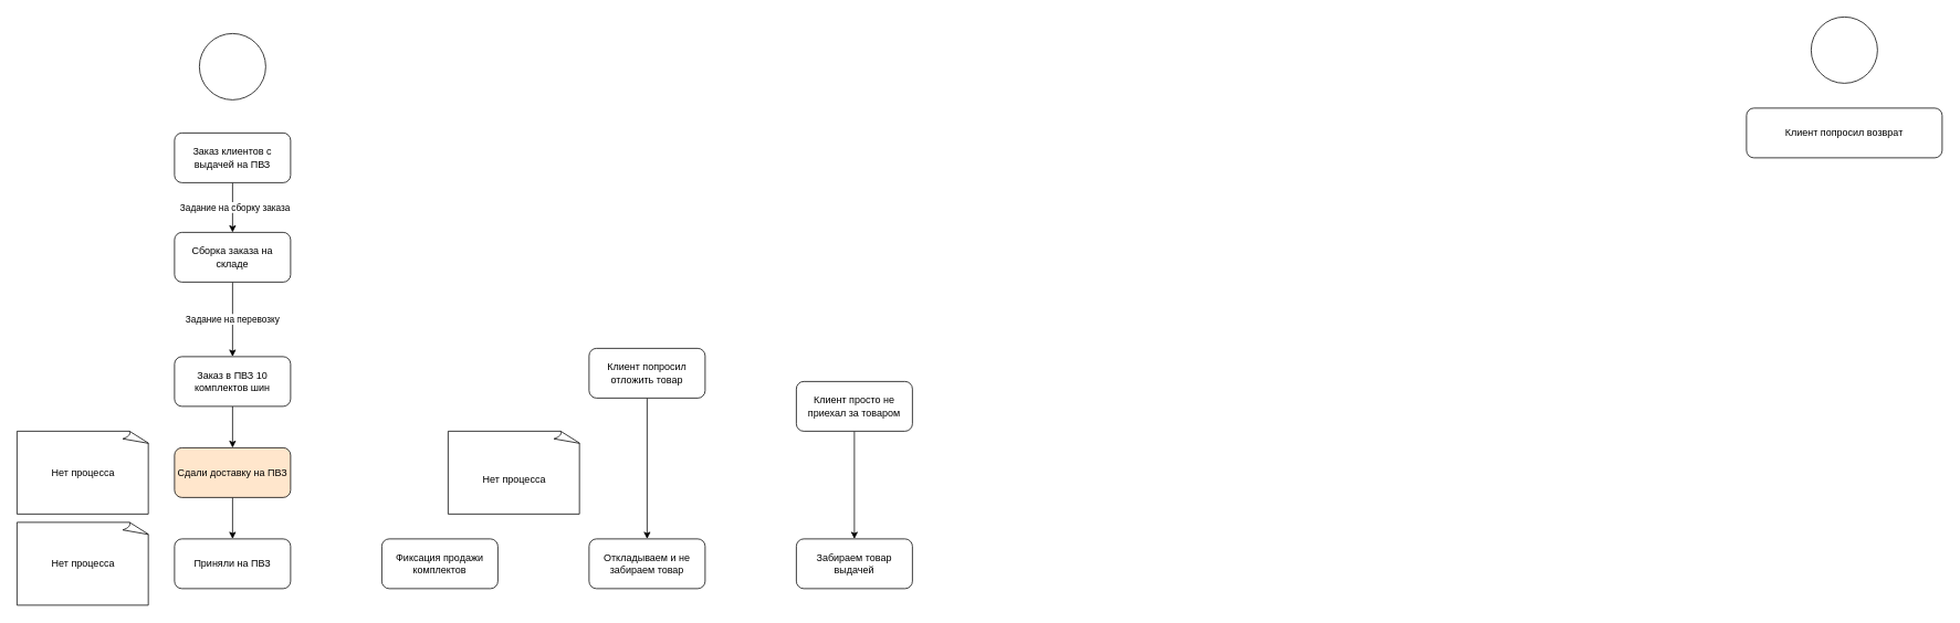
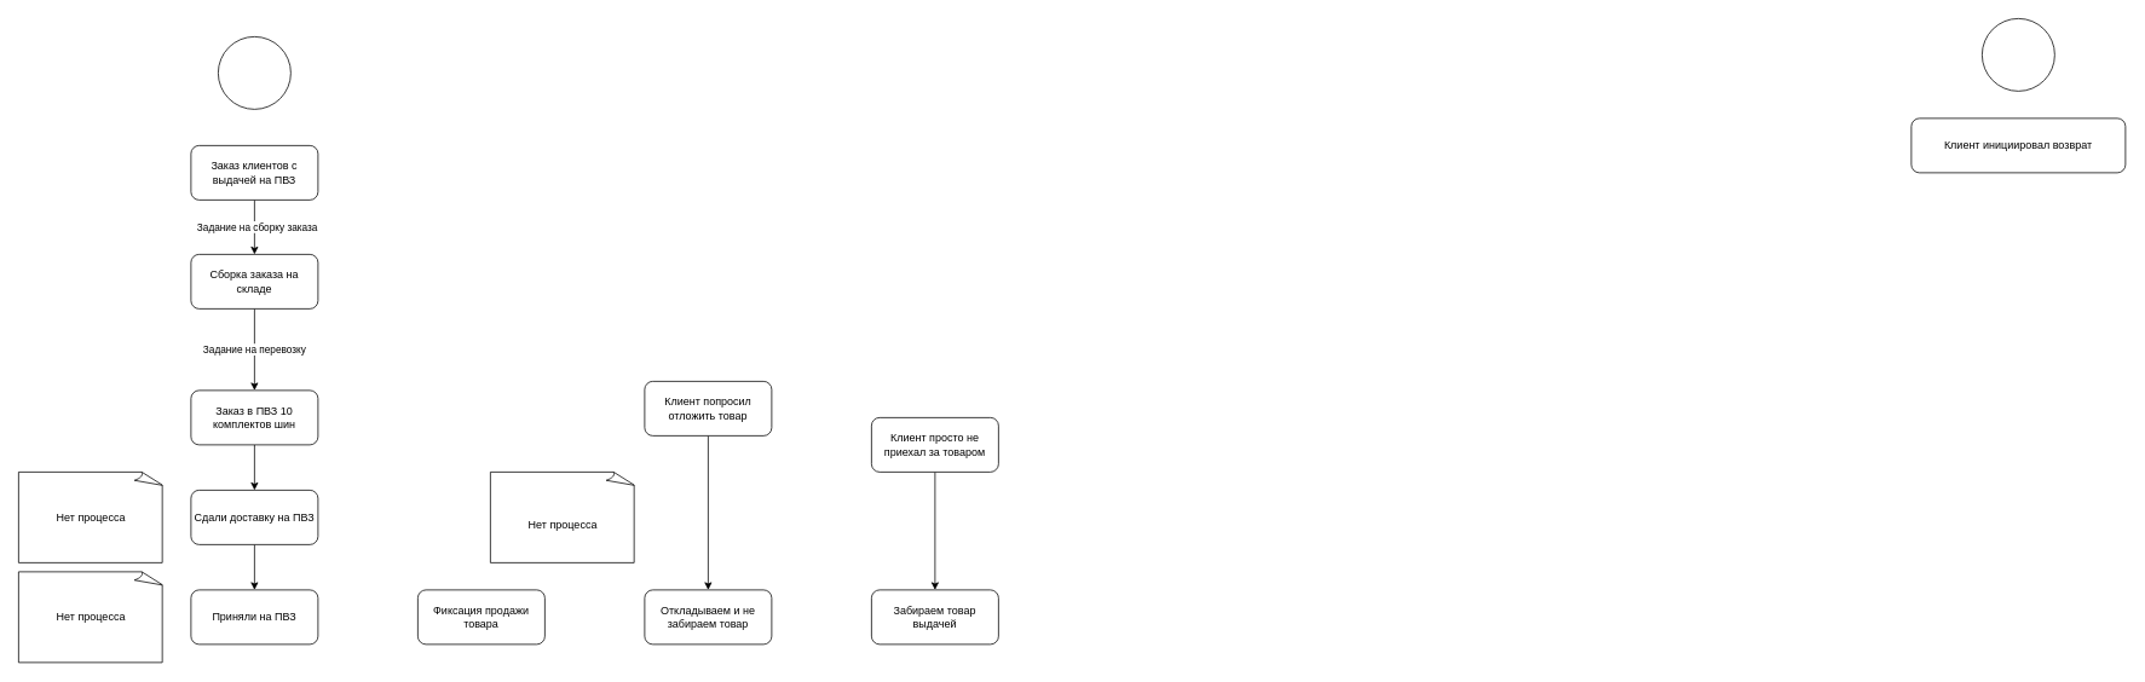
  <mxCell id="0" />
  <mxCell id="1" parent="0" />
  <mxCell id="2" value="" style="ellipse;whiteSpace=wrap;html=1;aspect=fixed;" vertex="1" parent="1"><mxGeometry x="2184" y="20" width="80" height="80" as="geometry" /></mxCell>
- <mxCell id="3" value="Клиент попросил возврат" style="rounded=1;whiteSpace=wrap;html=1;" vertex="1" parent="1"><mxGeometry x="2106" y="130" width="236" height="60" as="geometry" /></mxCell>
+ <mxCell id="3" value="Клиент инициировал возврат" style="rounded=1;whiteSpace=wrap;html=1;" vertex="1" parent="1"><mxGeometry x="2106" y="130" width="236" height="60" as="geometry" /></mxCell>
  <mxCell id="4" value="" style="ellipse;whiteSpace=wrap;html=1;aspect=fixed;" vertex="1" parent="1"><mxGeometry x="240" y="40" width="80" height="80" as="geometry" /></mxCell>
  <mxCell id="5" value="" style="edgeStyle=orthogonalEdgeStyle;rounded=0;orthogonalLoop=1;jettySize=auto;html=1;" edge="1" parent="1" source="6" target="15"><mxGeometry relative="1" as="geometry" /></mxCell>
  <mxCell id="6" value="Заказ в ПВЗ 10 комплектов шин" style="rounded=1;whiteSpace=wrap;html=1;" vertex="1" parent="1"><mxGeometry x="210" y="430" width="140" height="60" as="geometry" /></mxCell>
  <mxCell id="7" value="" style="edgeStyle=orthogonalEdgeStyle;rounded=0;orthogonalLoop=1;jettySize=auto;html=1;" edge="1" parent="1" source="9" target="11"><mxGeometry relative="1" as="geometry" /></mxCell>
  <mxCell id="8" value="Задание на сборку заказа" style="edgeLabel;html=1;align=center;verticalAlign=middle;resizable=0;points=[];" vertex="1" connectable="0" parent="7"><mxGeometry x="-0.033" y="2" relative="1" as="geometry"><mxPoint as="offset" /></mxGeometry></mxCell>
  <mxCell id="9" value="Заказ клиентов с выдачей на ПВЗ" style="rounded=1;whiteSpace=wrap;html=1;" vertex="1" parent="1"><mxGeometry x="210" y="160" width="140" height="60" as="geometry" /></mxCell>
  <mxCell id="10" value="Задание на перевозку" style="edgeStyle=orthogonalEdgeStyle;rounded=0;orthogonalLoop=1;jettySize=auto;html=1;" edge="1" parent="1" source="11" target="6"><mxGeometry relative="1" as="geometry"><Array as="points"><mxPoint x="280" y="390" /><mxPoint x="280" y="390" /></Array></mxGeometry></mxCell>
  <mxCell id="11" value="Сборка заказа на складе" style="rounded=1;whiteSpace=wrap;html=1;" vertex="1" parent="1"><mxGeometry x="210" y="280" width="140" height="60" as="geometry" /></mxCell>
  <mxCell id="12" value="Приняли на ПВЗ" style="rounded=1;whiteSpace=wrap;html=1;" vertex="1" parent="1"><mxGeometry x="210" y="650" width="140" height="60" as="geometry" /></mxCell>
  <mxCell id="13" value="Нет процесса" style="whiteSpace=wrap;html=1;shape=mxgraph.basic.document" vertex="1" parent="1"><mxGeometry x="20" y="630" width="160" height="100" as="geometry" /></mxCell>
  <mxCell id="14" value="" style="edgeStyle=orthogonalEdgeStyle;rounded=0;orthogonalLoop=1;jettySize=auto;html=1;" edge="1" parent="1" source="15" target="12"><mxGeometry relative="1" as="geometry" /></mxCell>
- <mxCell id="15" value="Сдали доставку на ПВЗ" style="rounded=1;whiteSpace=wrap;html=1;fillColor=#ffe6cc;" vertex="1" parent="1"><mxGeometry x="210" y="540" width="140" height="60" as="geometry" /></mxCell>
+ <mxCell id="15" value="Сдали доставку на ПВЗ" style="rounded=1;whiteSpace=wrap;html=1;" vertex="1" parent="1"><mxGeometry x="210" y="540" width="140" height="60" as="geometry" /></mxCell>
  <mxCell id="16" value="Нет процесса" style="whiteSpace=wrap;html=1;shape=mxgraph.basic.document" vertex="1" parent="1"><mxGeometry x="20" y="520" width="160" height="100" as="geometry" /></mxCell>
- <mxCell id="17" value="Фиксация продажи комплектов" style="rounded=1;whiteSpace=wrap;html=1;" vertex="1" parent="1"><mxGeometry x="460" y="650" width="140" height="60" as="geometry" /></mxCell>
+ <mxCell id="17" value="Фиксация продажи товара" style="rounded=1;whiteSpace=wrap;html=1;" vertex="1" parent="1"><mxGeometry x="460" y="650" width="140" height="60" as="geometry" /></mxCell>
  <mxCell id="18" value="&lt;div&gt;&lt;br&gt;&lt;/div&gt;Нет процесса" style="whiteSpace=wrap;html=1;shape=mxgraph.basic.document" vertex="1" parent="1"><mxGeometry x="540" y="520" width="160" height="100" as="geometry" /></mxCell>
  <mxCell id="19" style="edgeStyle=orthogonalEdgeStyle;rounded=0;orthogonalLoop=1;jettySize=auto;html=1;" edge="1" parent="1" source="20" target="24"><mxGeometry relative="1" as="geometry" /></mxCell>
  <mxCell id="20" value="Клиент попросил отложить товар" style="rounded=1;whiteSpace=wrap;html=1;" vertex="1" parent="1"><mxGeometry x="710" y="420" width="140" height="60" as="geometry" /></mxCell>
  <mxCell id="21" style="edgeStyle=orthogonalEdgeStyle;rounded=0;orthogonalLoop=1;jettySize=auto;html=1;entryX=0.5;entryY=0;entryDx=0;entryDy=0;" edge="1" parent="1" source="22" target="23"><mxGeometry relative="1" as="geometry" /></mxCell>
  <mxCell id="22" value="Клиент просто не приехал за товаром" style="rounded=1;whiteSpace=wrap;html=1;" vertex="1" parent="1"><mxGeometry x="960" y="460" width="140" height="60" as="geometry" /></mxCell>
  <mxCell id="23" value="Забираем товар выдачей" style="rounded=1;whiteSpace=wrap;html=1;" vertex="1" parent="1"><mxGeometry x="960" y="650" width="140" height="60" as="geometry" /></mxCell>
  <mxCell id="24" value="Откладываем и не забираем товар" style="rounded=1;whiteSpace=wrap;html=1;" vertex="1" parent="1"><mxGeometry x="710" y="650" width="140" height="60" as="geometry" /></mxCell>
